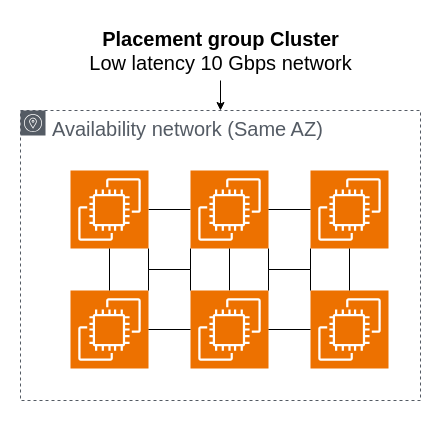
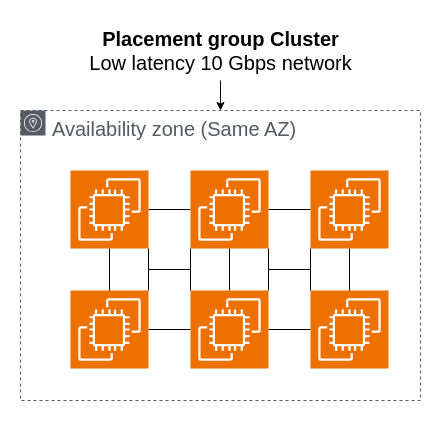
  <mxCell id="0" />
  <mxCell id="1" parent="0" />
- <mxCell id="2" value="&lt;font style=&quot;font-size: 20px;&quot;&gt;Availability network (Same AZ)&lt;/font&gt;" style="sketch=0;outlineConnect=0;gradientColor=none;html=1;whiteSpace=wrap;fontSize=12;fontStyle=0;shape=mxgraph.aws4.group;grIcon=mxgraph.aws4.group_availability_zone;strokeColor=#545B64;fillColor=none;verticalAlign=top;align=left;spacingLeft=30;fontColor=#545B64;dashed=1;" vertex="1" parent="1"><mxGeometry x="20" y="110" width="400" height="290" as="geometry" /></mxCell>
+ <mxCell id="2" value="&lt;font style=&quot;font-size: 20px;&quot;&gt;Availability zone (Same AZ)&lt;/font&gt;" style="sketch=0;outlineConnect=0;gradientColor=none;html=1;whiteSpace=wrap;fontSize=12;fontStyle=0;shape=mxgraph.aws4.group;grIcon=mxgraph.aws4.group_availability_zone;strokeColor=#545B64;fillColor=none;verticalAlign=top;align=left;spacingLeft=30;fontColor=#545B64;dashed=1;" vertex="1" parent="1"><mxGeometry x="20" y="110" width="400" height="290" as="geometry" /></mxCell>
  <mxCell id="3" style="edgeStyle=orthogonalEdgeStyle;rounded=0;orthogonalLoop=1;jettySize=auto;html=1;endArrow=none;endFill=0;" edge="1" parent="1" source="4" target="5"><mxGeometry relative="1" as="geometry" /></mxCell>
  <mxCell id="4" value="" style="sketch=0;points=[[0,0,0],[0.25,0,0],[0.5,0,0],[0.75,0,0],[1,0,0],[0,1,0],[0.25,1,0],[0.5,1,0],[0.75,1,0],[1,1,0],[0,0.25,0],[0,0.5,0],[0,0.75,0],[1,0.25,0],[1,0.5,0],[1,0.75,0]];outlineConnect=0;fontColor=#232F3E;fillColor=#ED7100;strokeColor=#ffffff;dashed=0;verticalLabelPosition=bottom;verticalAlign=top;align=center;html=1;fontSize=12;fontStyle=0;aspect=fixed;shape=mxgraph.aws4.resourceIcon;resIcon=mxgraph.aws4.ec2;" vertex="1" parent="1"><mxGeometry x="70" y="170" width="78" height="78" as="geometry" /></mxCell>
  <mxCell id="5" value="" style="sketch=0;points=[[0,0,0],[0.25,0,0],[0.5,0,0],[0.75,0,0],[1,0,0],[0,1,0],[0.25,1,0],[0.5,1,0],[0.75,1,0],[1,1,0],[0,0.25,0],[0,0.5,0],[0,0.75,0],[1,0.25,0],[1,0.5,0],[1,0.75,0]];outlineConnect=0;fontColor=#232F3E;fillColor=#ED7100;strokeColor=#ffffff;dashed=0;verticalLabelPosition=bottom;verticalAlign=top;align=center;html=1;fontSize=12;fontStyle=0;aspect=fixed;shape=mxgraph.aws4.resourceIcon;resIcon=mxgraph.aws4.ec2;" vertex="1" parent="1"><mxGeometry x="190" y="170" width="78" height="78" as="geometry" /></mxCell>
  <mxCell id="6" value="" style="sketch=0;points=[[0,0,0],[0.25,0,0],[0.5,0,0],[0.75,0,0],[1,0,0],[0,1,0],[0.25,1,0],[0.5,1,0],[0.75,1,0],[1,1,0],[0,0.25,0],[0,0.5,0],[0,0.75,0],[1,0.25,0],[1,0.5,0],[1,0.75,0]];outlineConnect=0;fontColor=#232F3E;fillColor=#ED7100;strokeColor=#ffffff;dashed=0;verticalLabelPosition=bottom;verticalAlign=top;align=center;html=1;fontSize=12;fontStyle=0;aspect=fixed;shape=mxgraph.aws4.resourceIcon;resIcon=mxgraph.aws4.ec2;" vertex="1" parent="1"><mxGeometry x="310" y="170" width="78" height="78" as="geometry" /></mxCell>
  <mxCell id="7" value="" style="sketch=0;points=[[0,0,0],[0.25,0,0],[0.5,0,0],[0.75,0,0],[1,0,0],[0,1,0],[0.25,1,0],[0.5,1,0],[0.75,1,0],[1,1,0],[0,0.25,0],[0,0.5,0],[0,0.75,0],[1,0.25,0],[1,0.5,0],[1,0.75,0]];outlineConnect=0;fontColor=#232F3E;fillColor=#ED7100;strokeColor=#ffffff;dashed=0;verticalLabelPosition=bottom;verticalAlign=top;align=center;html=1;fontSize=12;fontStyle=0;aspect=fixed;shape=mxgraph.aws4.resourceIcon;resIcon=mxgraph.aws4.ec2;" vertex="1" parent="1"><mxGeometry x="70" y="290" width="78" height="78" as="geometry" /></mxCell>
  <mxCell id="8" style="edgeStyle=orthogonalEdgeStyle;rounded=0;orthogonalLoop=1;jettySize=auto;html=1;endArrow=none;endFill=0;" edge="1" parent="1" source="9" target="5"><mxGeometry relative="1" as="geometry" /></mxCell>
  <mxCell id="9" value="" style="sketch=0;points=[[0,0,0],[0.25,0,0],[0.5,0,0],[0.75,0,0],[1,0,0],[0,1,0],[0.25,1,0],[0.5,1,0],[0.75,1,0],[1,1,0],[0,0.25,0],[0,0.5,0],[0,0.75,0],[1,0.25,0],[1,0.5,0],[1,0.75,0]];outlineConnect=0;fontColor=#232F3E;fillColor=#ED7100;strokeColor=#ffffff;dashed=0;verticalLabelPosition=bottom;verticalAlign=top;align=center;html=1;fontSize=12;fontStyle=0;aspect=fixed;shape=mxgraph.aws4.resourceIcon;resIcon=mxgraph.aws4.ec2;" vertex="1" parent="1"><mxGeometry x="190" y="290" width="78" height="78" as="geometry" /></mxCell>
  <mxCell id="10" value="" style="sketch=0;points=[[0,0,0],[0.25,0,0],[0.5,0,0],[0.75,0,0],[1,0,0],[0,1,0],[0.25,1,0],[0.5,1,0],[0.75,1,0],[1,1,0],[0,0.25,0],[0,0.5,0],[0,0.75,0],[1,0.25,0],[1,0.5,0],[1,0.75,0]];outlineConnect=0;fontColor=#232F3E;fillColor=#ED7100;strokeColor=#ffffff;dashed=0;verticalLabelPosition=bottom;verticalAlign=top;align=center;html=1;fontSize=12;fontStyle=0;aspect=fixed;shape=mxgraph.aws4.resourceIcon;resIcon=mxgraph.aws4.ec2;" vertex="1" parent="1"><mxGeometry x="310" y="290" width="78" height="78" as="geometry" /></mxCell>
  <mxCell id="11" style="edgeStyle=orthogonalEdgeStyle;rounded=0;orthogonalLoop=1;jettySize=auto;html=1;entryX=0;entryY=0.5;entryDx=0;entryDy=0;entryPerimeter=0;endArrow=none;endFill=0;" edge="1" parent="1" source="5" target="6"><mxGeometry relative="1" as="geometry" /></mxCell>
  <mxCell id="12" style="edgeStyle=orthogonalEdgeStyle;rounded=0;orthogonalLoop=1;jettySize=auto;html=1;entryX=0;entryY=0.5;entryDx=0;entryDy=0;entryPerimeter=0;endArrow=none;endFill=0;" edge="1" parent="1" source="9" target="10"><mxGeometry relative="1" as="geometry" /></mxCell>
  <mxCell id="13" style="edgeStyle=orthogonalEdgeStyle;rounded=0;orthogonalLoop=1;jettySize=auto;html=1;entryX=0;entryY=0.5;entryDx=0;entryDy=0;entryPerimeter=0;endArrow=none;endFill=0;" edge="1" parent="1" source="7" target="9"><mxGeometry relative="1" as="geometry" /></mxCell>
  <mxCell id="14" style="edgeStyle=orthogonalEdgeStyle;rounded=0;orthogonalLoop=1;jettySize=auto;html=1;entryX=0.5;entryY=1;entryDx=0;entryDy=0;entryPerimeter=0;endArrow=none;endFill=0;" edge="1" parent="1" source="7" target="4"><mxGeometry relative="1" as="geometry" /></mxCell>
  <mxCell id="15" style="edgeStyle=orthogonalEdgeStyle;rounded=0;orthogonalLoop=1;jettySize=auto;html=1;entryX=0.5;entryY=1;entryDx=0;entryDy=0;entryPerimeter=0;endArrow=none;endFill=0;" edge="1" parent="1" source="10" target="6"><mxGeometry relative="1" as="geometry" /></mxCell>
  <mxCell id="16" style="edgeStyle=orthogonalEdgeStyle;rounded=0;orthogonalLoop=1;jettySize=auto;html=1;exitX=1;exitY=0;exitDx=0;exitDy=0;exitPerimeter=0;entryX=0;entryY=1;entryDx=0;entryDy=0;entryPerimeter=0;endArrow=none;endFill=0;" edge="1" parent="1" source="9" target="6"><mxGeometry relative="1" as="geometry" /></mxCell>
  <mxCell id="17" style="edgeStyle=orthogonalEdgeStyle;rounded=0;orthogonalLoop=1;jettySize=auto;html=1;exitX=0;exitY=0;exitDx=0;exitDy=0;exitPerimeter=0;entryX=1;entryY=1;entryDx=0;entryDy=0;entryPerimeter=0;endArrow=none;endFill=0;" edge="1" parent="1" source="10" target="5"><mxGeometry relative="1" as="geometry" /></mxCell>
  <mxCell id="18" style="edgeStyle=orthogonalEdgeStyle;rounded=0;orthogonalLoop=1;jettySize=auto;html=1;exitX=1;exitY=0;exitDx=0;exitDy=0;exitPerimeter=0;entryX=0;entryY=1;entryDx=0;entryDy=0;entryPerimeter=0;endArrow=none;endFill=0;" edge="1" parent="1" source="7" target="5"><mxGeometry relative="1" as="geometry" /></mxCell>
  <mxCell id="19" style="edgeStyle=orthogonalEdgeStyle;rounded=0;orthogonalLoop=1;jettySize=auto;html=1;exitX=1;exitY=1;exitDx=0;exitDy=0;exitPerimeter=0;entryX=0;entryY=0;entryDx=0;entryDy=0;entryPerimeter=0;endArrow=none;endFill=0;" edge="1" parent="1" source="4" target="9"><mxGeometry relative="1" as="geometry" /></mxCell>
  <mxCell id="20" style="edgeStyle=orthogonalEdgeStyle;rounded=0;orthogonalLoop=1;jettySize=auto;html=1;" edge="1" parent="1" source="21" target="2"><mxGeometry relative="1" as="geometry" /></mxCell>
  <mxCell id="21" value="Placement group Cluster&lt;div&gt;&lt;span style=&quot;font-weight: normal;&quot;&gt;Low latency 10 Gbps network&lt;/span&gt;&lt;/div&gt;" style="text;html=1;align=center;verticalAlign=middle;resizable=0;points=[];autosize=1;strokeColor=none;fillColor=none;fontSize=20;fontStyle=1" vertex="1" parent="1"><mxGeometry x="75" y="20" width="290" height="60" as="geometry" /></mxCell>
